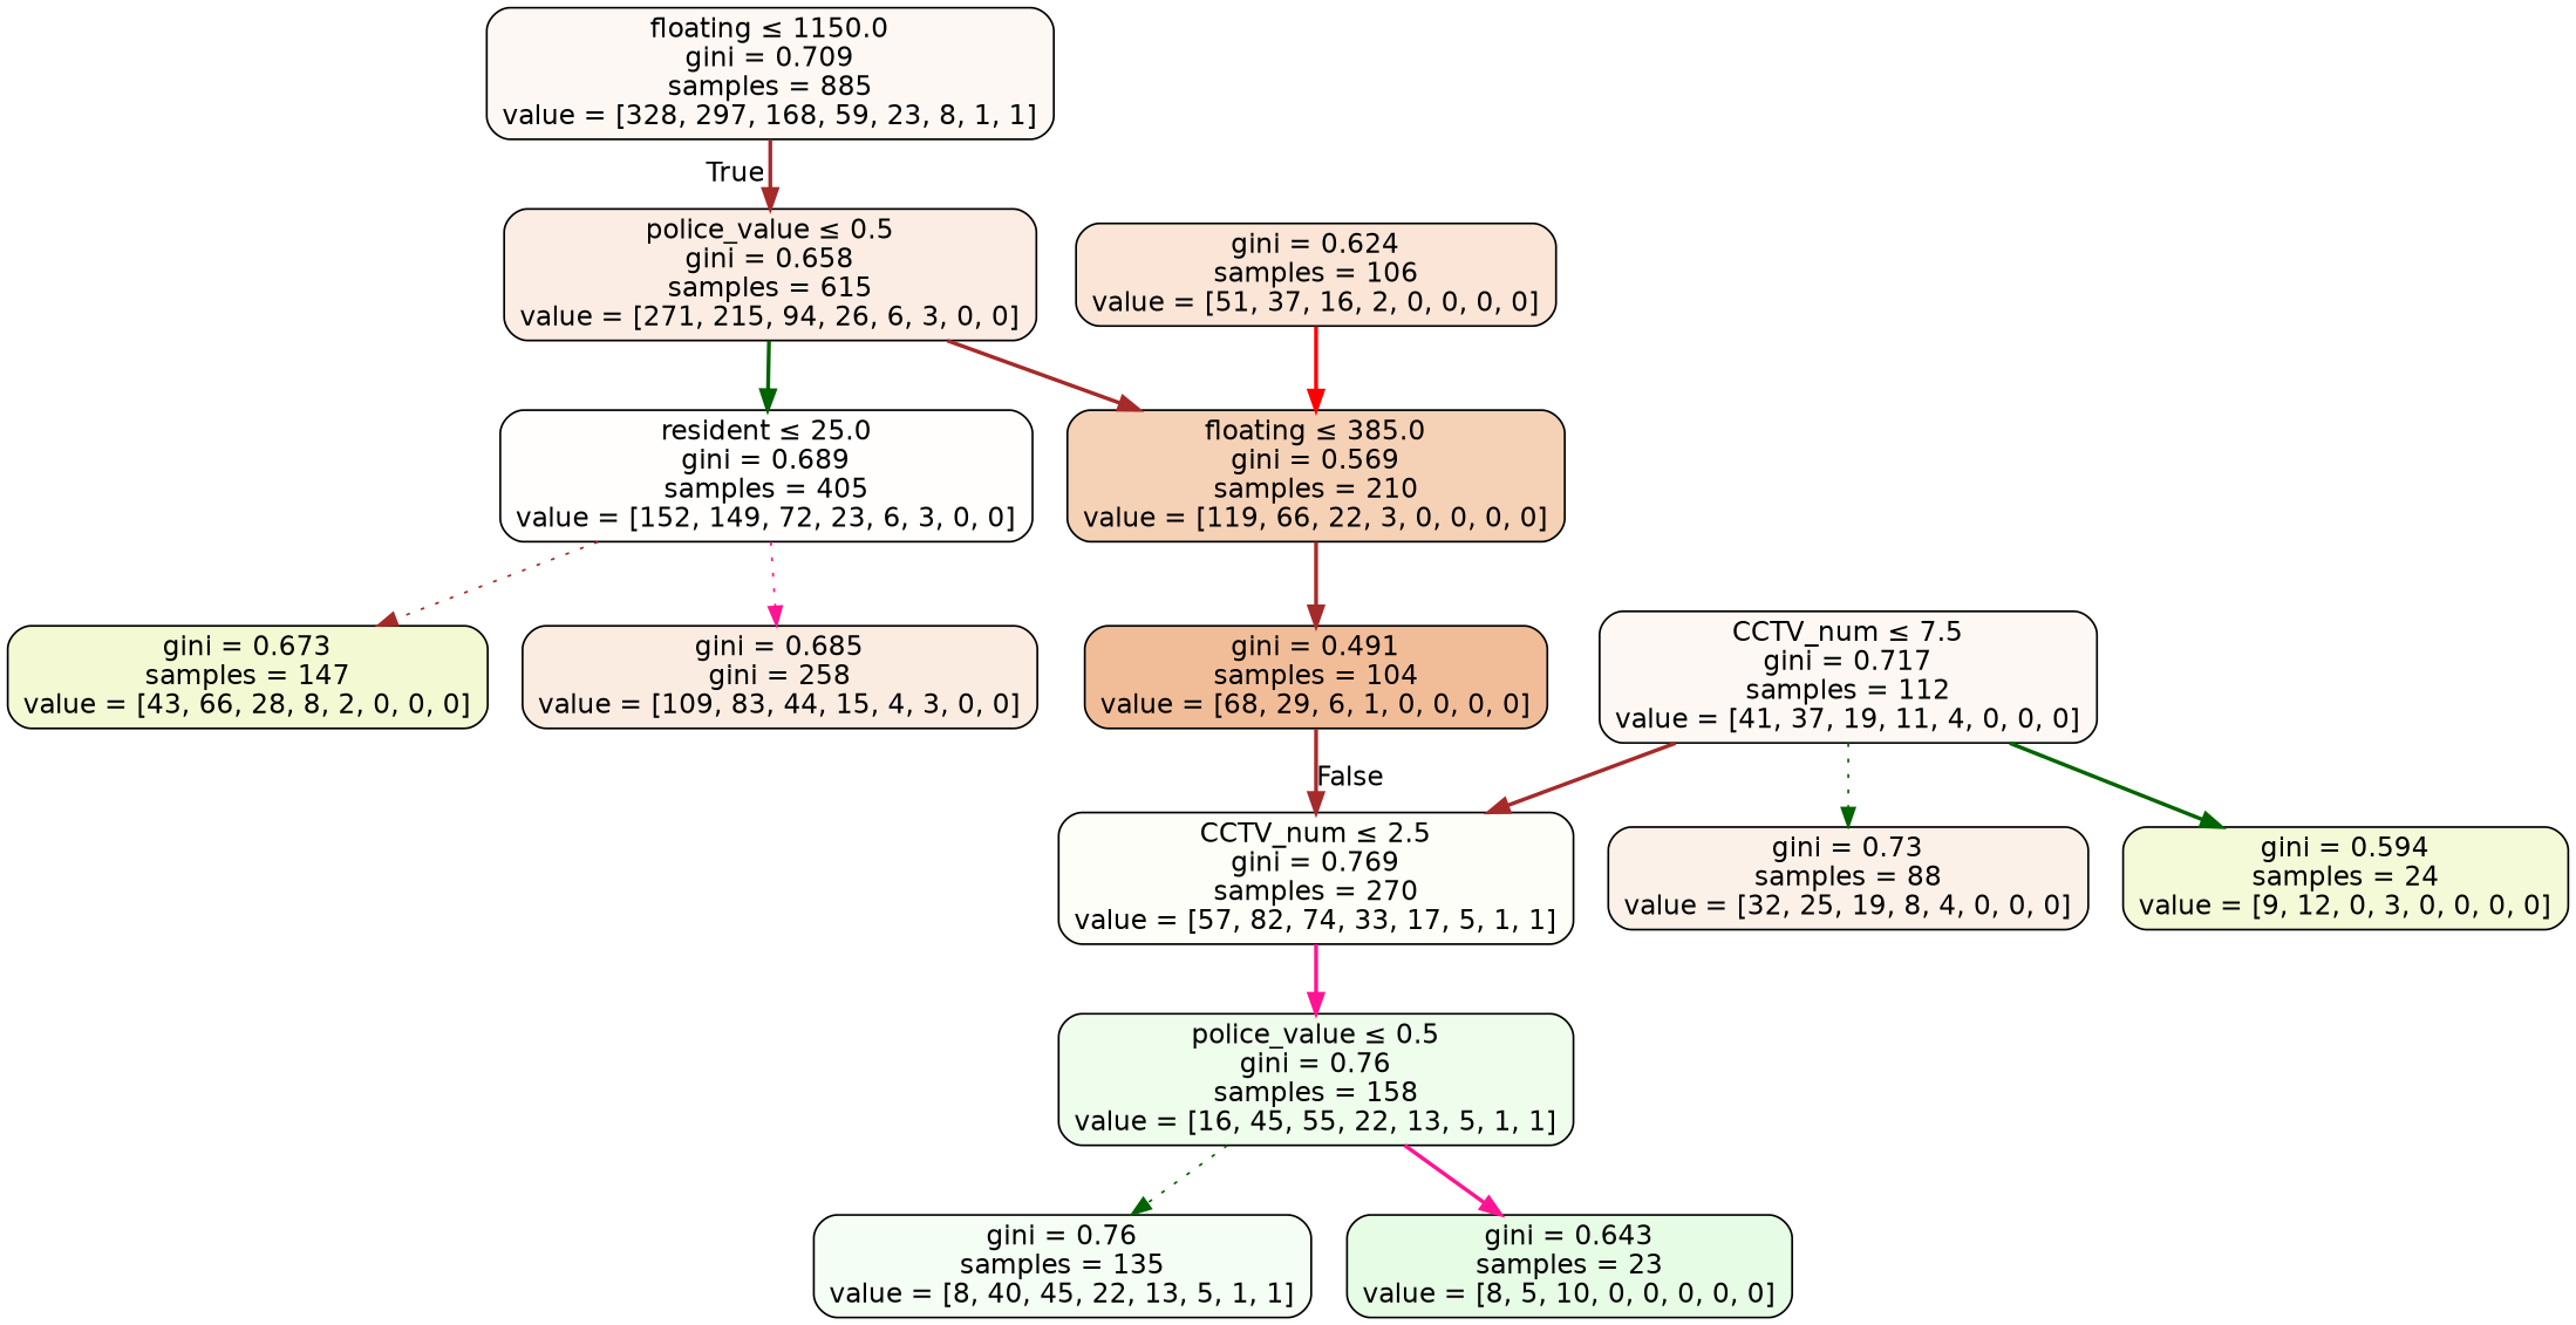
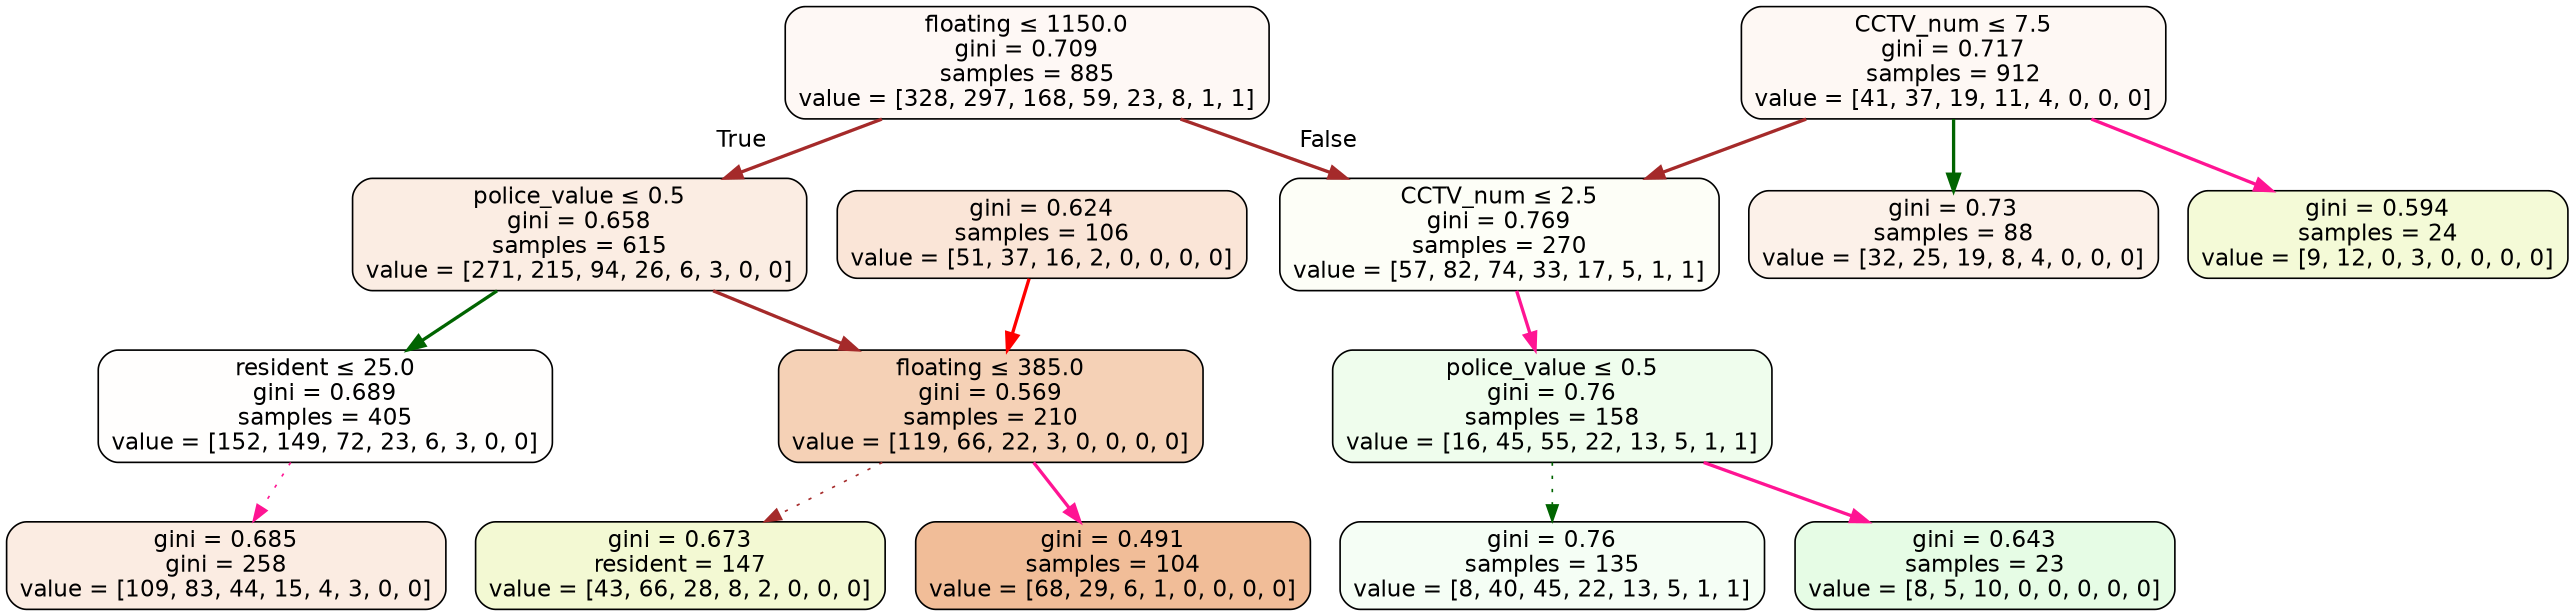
  digraph {
    node [color=black fontname=helvetica shape=box style="filled, rounded"]
    edge [color=brown fontname=helvetica style=bold]
    n1 [fillcolor="#fef8f5" label=<floating &le; 1150.0<br/>gini = 0.709<br/>samples = 885<br/>value = [328, 297, 168, 59, 23, 8, 1, 1]>]
    n2 [fillcolor="#fbede3" label=<police_value &le; 0.5<br/>gini = 0.658<br/>samples = 615<br/>value = [271, 215, 94, 26, 6, 3, 0, 0]>]
    n3 [fillcolor="#fdfef7" label=<CCTV_num &le; 2.5<br/>gini = 0.769<br/>samples = 270<br/>value = [57, 82, 74, 33, 17, 5, 1, 1]>]
    n4 [fillcolor="#fffefd" label=<resident &le; 25.0<br/>gini = 0.689<br/>samples = 405<br/>value = [152, 149, 72, 23, 6, 3, 0, 0]>]
    n5 [fillcolor="#f5d1b6" label=<floating &le; 385.0<br/>gini = 0.569<br/>samples = 210<br/>value = [119, 66, 22, 3, 0, 0, 0, 0]>]
    n6 [fillcolor="#effded" label=<police_value &le; 0.5<br/>gini = 0.76<br/>samples = 158<br/>value = [16, 45, 55, 22, 13, 5, 1, 1]>]
-   n7 [fillcolor="#f3f9d3" label=<gini = 0.673<br/>samples = 147<br/>value = [43, 66, 28, 8, 2, 0, 0, 0]>]
+   n7 [fillcolor="#f3f9d3" label=<gini = 0.673<br/>resident = 147<br/>value = [43, 66, 28, 8, 2, 0, 0, 0]>]
    n8 [fillcolor="#fbece2" label=<gini = 0.685<br/>gini = 258<br/>value = [109, 83, 44, 15, 4, 3, 0, 0]>]
    n9 [fillcolor="#f1bd98" label=<gini = 0.491<br/>samples = 104<br/>value = [68, 29, 6, 1, 0, 0, 0, 0]>]
    n10 [fillcolor="#fae5d7" label=<gini = 0.624<br/>samples = 106<br/>value = [51, 37, 16, 2, 0, 0, 0, 0]>]
    n11 [fillcolor="#f5fef5" label=<gini = 0.76<br/>samples = 135<br/>value = [8, 40, 45, 22, 13, 5, 1, 1]>]
    n12 [fillcolor="#e6fce5" label=<gini = 0.643<br/>samples = 23<br/>value = [8, 5, 10, 0, 0, 0, 0, 0]>]
-   n13 [fillcolor="#fef8f4" label=<CCTV_num &le; 7.5<br/>gini = 0.717<br/>samples = 112<br/>value = [41, 37, 19, 11, 4, 0, 0, 0]>]
+   n13 [fillcolor="#fef8f4" label=<CCTV_num &le; 7.5<br/>gini = 0.717<br/>samples = 912<br/>value = [41, 37, 19, 11, 4, 0, 0, 0]>]
    n14 [fillcolor="#fcf1e9" label=<gini = 0.73<br/>samples = 88<br/>value = [32, 25, 19, 8, 4, 0, 0, 0]>]
    n15 [fillcolor="#f4fad7" label=<gini = 0.594<br/>samples = 24<br/>value = [9, 12, 0, 3, 0, 0, 0, 0]>]
    n1 -> n2 [headlabel=True labelangle=45 labeldistance=2.5]
-   n9 -> n3 [headlabel=False labelangle=-45 labeldistance=2.5]
+   n1 -> n3 [headlabel=False labelangle=-45 labeldistance=2.5]
    n2 -> n4 [color=darkgreen]
    n2 -> n5
    n3 -> n6 [color=deeppink]
-   n4 -> n7 [style=dotted]
+   n5 -> n7 [style=dotted]
    n4 -> n8 [color=deeppink style=dotted]
-   n5 -> n9
+   n5 -> n9 [color=deeppink]
    n6 -> n11 [color=darkgreen style=dotted]
    n6 -> n12 [color=deeppink]
    n10 -> n5 [color=red]
    n13 -> n3
-   n13 -> n14 [color=darkgreen style=dotted]
-   n13 -> n15 [color=darkgreen]
+   n13 -> n14 [color=darkgreen]
+   n13 -> n15 [color=deeppink]
  }
